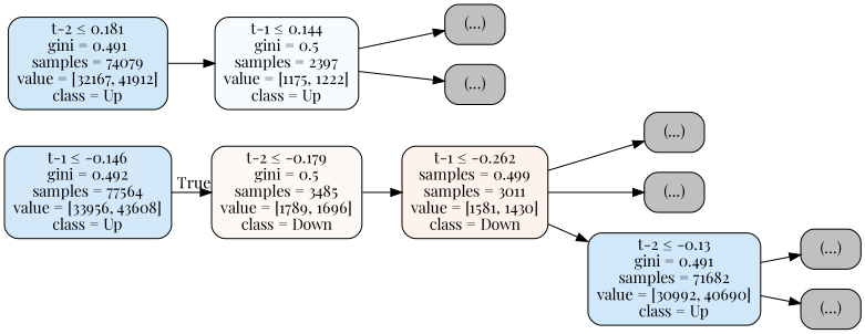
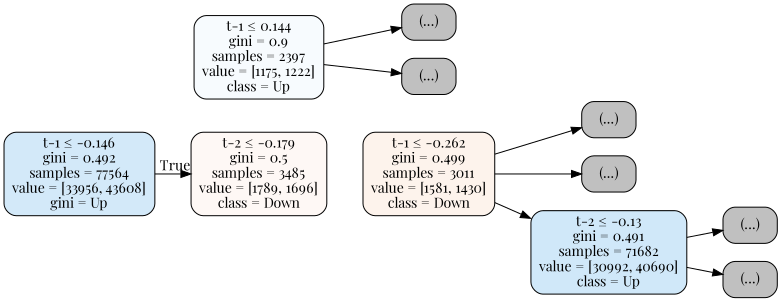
  digraph {
    fontname="Playfair Display"
    rankdir=LR
    node [color=black fillcolor="#C0C0C0" fontname="Playfair Display" shape=box style="filled, rounded"]
    edge [fontname="Playfair Display"]
-   n1 [fillcolor="#d3e9f9" label=<t-1 &le; -0.146<br/>gini = 0.492<br/>samples = 77564<br/>value = [33956, 43608]<br/>class = Up>]
+   n1 [fillcolor="#d3e9f9" label=<t-1 &le; -0.146<br/>gini = 0.492<br/>samples = 77564<br/>value = [33956, 43608]<br/>gini = Up>]
    n2 [fillcolor="#fef8f5" label=<t-2 &le; -0.179<br/>gini = 0.5<br/>samples = 3485<br/>value = [1789, 1696]<br/>class = Down>]
-   n3 [fillcolor="#fdf3ec" label=<t-1 &le; -0.262<br/>samples = 0.499<br/>samples = 3011<br/>value = [1581, 1430]<br/>class = Down>]
-   n4 [fillcolor="#d1e8f9" label=<t-2 &le; 0.181<br/>gini = 0.491<br/>samples = 74079<br/>value = [32167, 41912]<br/>class = Up>]
-   n5 [fillcolor="#f7fbfe" label=<t-1 &le; 0.144<br/>gini = 0.5<br/>samples = 2397<br/>value = [1175, 1222]<br/>class = Up>]
+   n3 [fillcolor="#fdf3ec" label=<t-1 &le; -0.262<br/>gini = 0.499<br/>samples = 3011<br/>value = [1581, 1430]<br/>class = Down>]
+   n5 [fillcolor="#f7fbfe" label=<t-1 &le; 0.144<br/>gini = 0.9<br/>samples = 2397<br/>value = [1175, 1222]<br/>class = Up>]
    n6 [label="(...)"]
    n7 [label="(...)"]
    n8 [fillcolor="#d0e8f9" label=<t-2 &le; -0.13<br/>gini = 0.491<br/>samples = 71682<br/>value = [30992, 40690]<br/>class = Up>]
    n9 [label="(...)"]
    n10 [label="(...)"]
    n11 [label="(...)"]
    n12 [label="(...)"]
    n1 -> n2 [headlabel=True labelangle=45 labeldistance=2.5]
-   n2 -> n3
    n3 -> n6
    n3 -> n7
    n3 -> n8
-   n4 -> n5
    n5 -> n11
    n5 -> n12
    n8 -> n9
    n8 -> n10
  }
